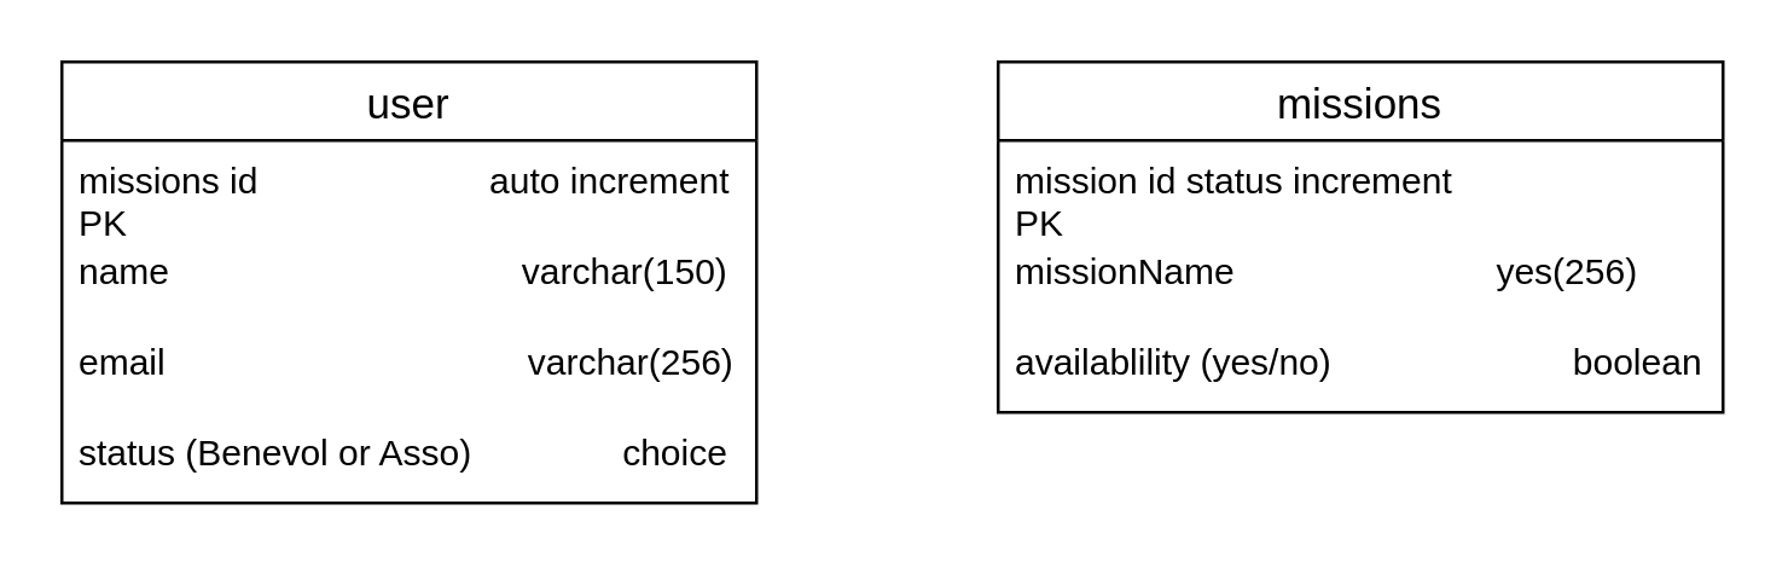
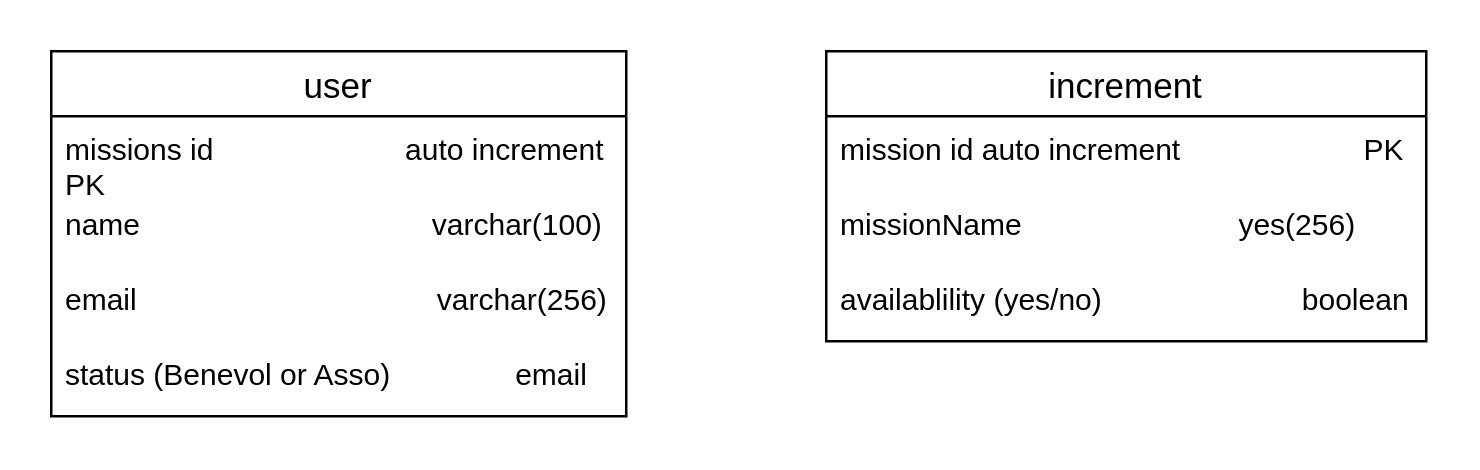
  <mxCell id="0" />
  <mxCell id="1" parent="0" />
  <mxCell id="2" value="user" style="swimlane;fontStyle=0;childLayout=stackLayout;horizontal=1;startSize=26;horizontalStack=0;resizeParent=1;resizeParentMax=0;resizeLast=0;collapsible=1;marginBottom=0;align=center;fontSize=14;" vertex="1" parent="1"><mxGeometry x="20" y="20" width="230" height="146" as="geometry" /></mxCell>
  <mxCell id="3" value="missions id&amp;nbsp; &amp;nbsp; &amp;nbsp; &amp;nbsp; &amp;nbsp; &amp;nbsp; &amp;nbsp; &amp;nbsp; &amp;nbsp; &amp;nbsp; &amp;nbsp; &amp;nbsp;auto increment&amp;nbsp; PK" style="text;strokeColor=none;fillColor=none;spacingLeft=4;spacingRight=4;overflow=hidden;rotatable=0;points=[[0,0.5],[1,0.5]];portConstraint=eastwest;fontSize=12;whiteSpace=wrap;html=1;" vertex="1" parent="2"><mxGeometry y="26" width="230" height="30" as="geometry" /></mxCell>
- <mxCell id="4" value="name&amp;nbsp; &amp;nbsp; &amp;nbsp; &amp;nbsp; &amp;nbsp; &amp;nbsp; &amp;nbsp; &amp;nbsp; &amp;nbsp; &amp;nbsp; &amp;nbsp; &amp;nbsp; &amp;nbsp; &amp;nbsp; &amp;nbsp; &amp;nbsp; &amp;nbsp; &amp;nbsp;varchar(150)" style="text;strokeColor=none;fillColor=none;spacingLeft=4;spacingRight=4;overflow=hidden;rotatable=0;points=[[0,0.5],[1,0.5]];portConstraint=eastwest;fontSize=12;whiteSpace=wrap;html=1;" vertex="1" parent="2"><mxGeometry y="56" width="230" height="30" as="geometry" /></mxCell>
+ <mxCell id="4" value="name&amp;nbsp; &amp;nbsp; &amp;nbsp; &amp;nbsp; &amp;nbsp; &amp;nbsp; &amp;nbsp; &amp;nbsp; &amp;nbsp; &amp;nbsp; &amp;nbsp; &amp;nbsp; &amp;nbsp; &amp;nbsp; &amp;nbsp; &amp;nbsp; &amp;nbsp; &amp;nbsp;varchar(100)" style="text;strokeColor=none;fillColor=none;spacingLeft=4;spacingRight=4;overflow=hidden;rotatable=0;points=[[0,0.5],[1,0.5]];portConstraint=eastwest;fontSize=12;whiteSpace=wrap;html=1;" vertex="1" parent="2"><mxGeometry y="56" width="230" height="30" as="geometry" /></mxCell>
  <mxCell id="5" value="email&amp;nbsp; &amp;nbsp; &amp;nbsp; &amp;nbsp; &amp;nbsp; &amp;nbsp; &amp;nbsp; &amp;nbsp; &amp;nbsp; &amp;nbsp; &amp;nbsp; &amp;nbsp; &amp;nbsp; &amp;nbsp; &amp;nbsp; &amp;nbsp; &amp;nbsp; &amp;nbsp; varchar(256)" style="text;strokeColor=none;fillColor=none;spacingLeft=4;spacingRight=4;overflow=hidden;rotatable=0;points=[[0,0.5],[1,0.5]];portConstraint=eastwest;fontSize=12;whiteSpace=wrap;html=1;" vertex="1" parent="2"><mxGeometry y="86" width="230" height="30" as="geometry" /></mxCell>
- <mxCell id="6" value="status (Benevol or Asso)&amp;nbsp; &amp;nbsp; &amp;nbsp; &amp;nbsp; &amp;nbsp; &amp;nbsp; &amp;nbsp; &amp;nbsp;choice" style="text;strokeColor=none;fillColor=none;spacingLeft=4;spacingRight=4;overflow=hidden;rotatable=0;points=[[0,0.5],[1,0.5]];portConstraint=eastwest;fontSize=12;whiteSpace=wrap;html=1;" vertex="1" parent="2"><mxGeometry y="116" width="230" height="30" as="geometry" /></mxCell>
- <mxCell id="7" value="missions" style="swimlane;fontStyle=0;childLayout=stackLayout;horizontal=1;startSize=26;horizontalStack=0;resizeParent=1;resizeParentMax=0;resizeLast=0;collapsible=1;marginBottom=0;align=center;fontSize=14;" vertex="1" parent="1"><mxGeometry x="330" y="20" width="240" height="116" as="geometry" /></mxCell>
- <mxCell id="8" value="mission id status increment&amp;nbsp; &amp;nbsp; &amp;nbsp; &amp;nbsp; &amp;nbsp; &amp;nbsp; &amp;nbsp; &amp;nbsp; &amp;nbsp; &amp;nbsp; &amp;nbsp; PK" style="text;strokeColor=none;fillColor=none;spacingLeft=4;spacingRight=4;overflow=hidden;rotatable=0;points=[[0,0.5],[1,0.5]];portConstraint=eastwest;fontSize=12;whiteSpace=wrap;html=1;" vertex="1" parent="7"><mxGeometry y="26" width="240" height="30" as="geometry" /></mxCell>
+ <mxCell id="6" value="status (Benevol or Asso)&amp;nbsp; &amp;nbsp; &amp;nbsp; &amp;nbsp; &amp;nbsp; &amp;nbsp; &amp;nbsp; &amp;nbsp;email" style="text;strokeColor=none;fillColor=none;spacingLeft=4;spacingRight=4;overflow=hidden;rotatable=0;points=[[0,0.5],[1,0.5]];portConstraint=eastwest;fontSize=12;whiteSpace=wrap;html=1;" vertex="1" parent="2"><mxGeometry y="116" width="230" height="30" as="geometry" /></mxCell>
+ <mxCell id="7" value="increment" style="swimlane;fontStyle=0;childLayout=stackLayout;horizontal=1;startSize=26;horizontalStack=0;resizeParent=1;resizeParentMax=0;resizeLast=0;collapsible=1;marginBottom=0;align=center;fontSize=14;" vertex="1" parent="1"><mxGeometry x="330" y="20" width="240" height="116" as="geometry" /></mxCell>
+ <mxCell id="8" value="mission id auto increment&amp;nbsp; &amp;nbsp; &amp;nbsp; &amp;nbsp; &amp;nbsp; &amp;nbsp; &amp;nbsp; &amp;nbsp; &amp;nbsp; &amp;nbsp; &amp;nbsp; PK" style="text;strokeColor=none;fillColor=none;spacingLeft=4;spacingRight=4;overflow=hidden;rotatable=0;points=[[0,0.5],[1,0.5]];portConstraint=eastwest;fontSize=12;whiteSpace=wrap;html=1;" vertex="1" parent="7"><mxGeometry y="26" width="240" height="30" as="geometry" /></mxCell>
  <mxCell id="9" value="missionName&amp;nbsp; &amp;nbsp; &amp;nbsp; &amp;nbsp; &amp;nbsp; &amp;nbsp; &amp;nbsp; &amp;nbsp; &amp;nbsp; &amp;nbsp; &amp;nbsp; &amp;nbsp; &amp;nbsp; yes(256)" style="text;strokeColor=none;fillColor=none;spacingLeft=4;spacingRight=4;overflow=hidden;rotatable=0;points=[[0,0.5],[1,0.5]];portConstraint=eastwest;fontSize=12;whiteSpace=wrap;html=1;" vertex="1" parent="7"><mxGeometry y="56" width="240" height="30" as="geometry" /></mxCell>
  <mxCell id="10" value="availablility (yes/no)&amp;nbsp; &amp;nbsp; &amp;nbsp; &amp;nbsp; &amp;nbsp; &amp;nbsp; &amp;nbsp; &amp;nbsp; &amp;nbsp; &amp;nbsp; &amp;nbsp; &amp;nbsp; boolean" style="text;strokeColor=none;fillColor=none;spacingLeft=4;spacingRight=4;overflow=hidden;rotatable=0;points=[[0,0.5],[1,0.5]];portConstraint=eastwest;fontSize=12;whiteSpace=wrap;html=1;" vertex="1" parent="7"><mxGeometry y="86" width="240" height="30" as="geometry" /></mxCell>
